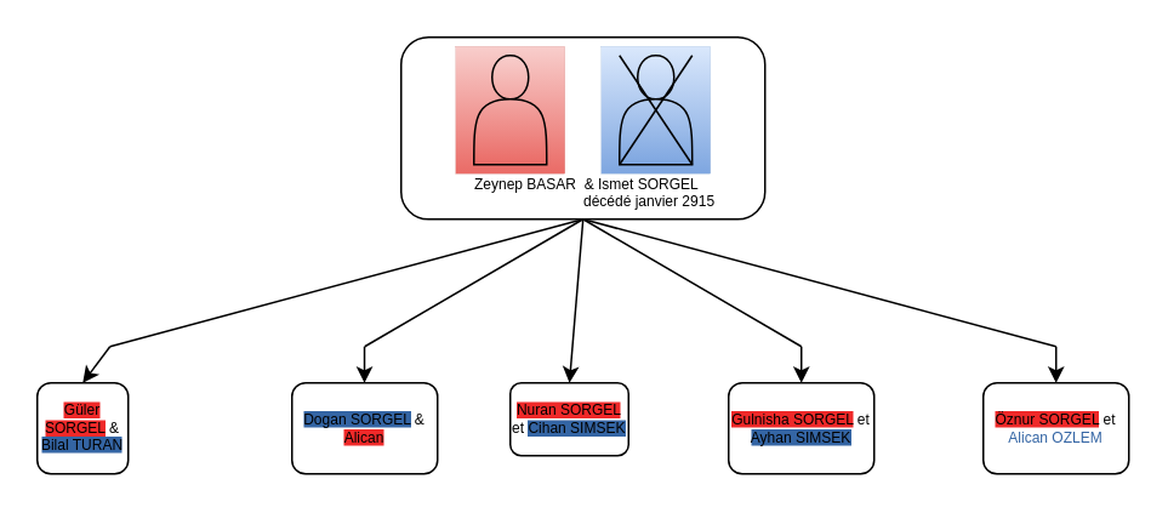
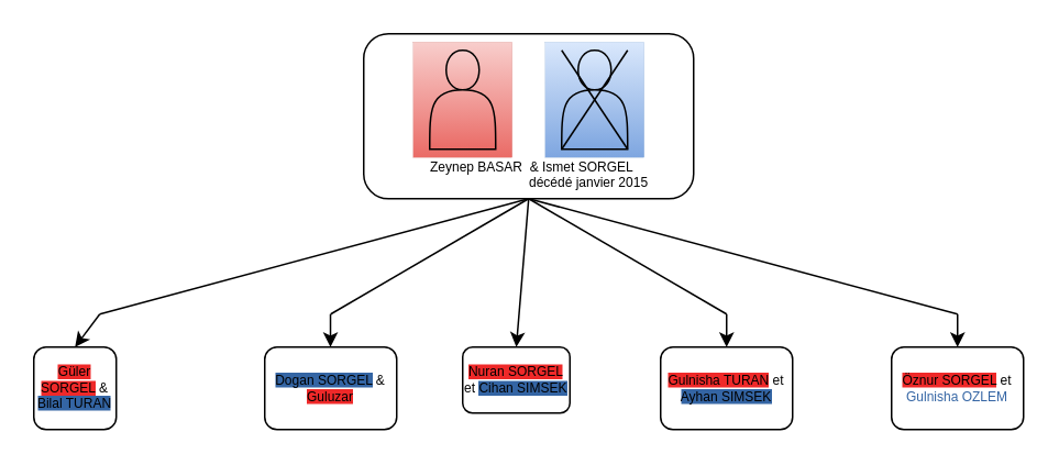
  <mxCell id="0" />
  <mxCell id="1" parent="0" />
- <mxCell id="2" value="&lt;div&gt;&lt;br&gt;&lt;/div&gt;&lt;div&gt;&lt;br&gt;&lt;/div&gt;&lt;div&gt;&lt;br&gt;&lt;/div&gt;&lt;div&gt;&lt;br&gt;&lt;/div&gt;&lt;div&gt;&lt;br&gt;&lt;/div&gt;&lt;div style=&quot;font-size: 8px;&quot;&gt;&amp;nbsp; Zeynep BASAR&amp;nbsp; &amp;amp; Ismet SORGEL&lt;br&gt;&amp;nbsp;&amp;nbsp;&amp;nbsp;&amp;nbsp;&amp;nbsp;&amp;nbsp;&amp;nbsp;&amp;nbsp;&amp;nbsp;&amp;nbsp;&amp;nbsp;&amp;nbsp;&amp;nbsp;&amp;nbsp;&amp;nbsp;&amp;nbsp;&amp;nbsp;&amp;nbsp;&amp;nbsp;&amp;nbsp;&amp;nbsp;&amp;nbsp;&amp;nbsp;&amp;nbsp;&amp;nbsp;&amp;nbsp;&amp;nbsp;&amp;nbsp;&amp;nbsp;&amp;nbsp;&amp;nbsp;&amp;nbsp; décédé janvier 2915&lt;br&gt;&lt;/div&gt;" style="rounded=1;whiteSpace=wrap;html=1;fontSize=12;glass=0;strokeWidth=1;shadow=0;" parent="1" vertex="1"><mxGeometry x="220" y="20" width="200" height="100" as="geometry" /></mxCell>
+ <mxCell id="2" value="&lt;div&gt;&lt;br&gt;&lt;/div&gt;&lt;div&gt;&lt;br&gt;&lt;/div&gt;&lt;div&gt;&lt;br&gt;&lt;/div&gt;&lt;div&gt;&lt;br&gt;&lt;/div&gt;&lt;div&gt;&lt;br&gt;&lt;/div&gt;&lt;div style=&quot;font-size: 8px;&quot;&gt;&amp;nbsp; Zeynep BASAR&amp;nbsp; &amp;amp; Ismet SORGEL&lt;br&gt;&amp;nbsp;&amp;nbsp;&amp;nbsp;&amp;nbsp;&amp;nbsp;&amp;nbsp;&amp;nbsp;&amp;nbsp;&amp;nbsp;&amp;nbsp;&amp;nbsp;&amp;nbsp;&amp;nbsp;&amp;nbsp;&amp;nbsp;&amp;nbsp;&amp;nbsp;&amp;nbsp;&amp;nbsp;&amp;nbsp;&amp;nbsp;&amp;nbsp;&amp;nbsp;&amp;nbsp;&amp;nbsp;&amp;nbsp;&amp;nbsp;&amp;nbsp;&amp;nbsp;&amp;nbsp;&amp;nbsp;&amp;nbsp; décédé janvier 2015&lt;br&gt;&lt;/div&gt;" style="rounded=1;whiteSpace=wrap;html=1;fontSize=12;glass=0;strokeWidth=1;shadow=0;" parent="1" vertex="1"><mxGeometry x="220" y="20" width="200" height="100" as="geometry" /></mxCell>
  <mxCell id="3" value="" style="endArrow=classic;html=1;rounded=0;entryX=0.5;entryY=0;entryDx=0;entryDy=0;" parent="1" target="9" edge="1"><mxGeometry width="50" height="50" relative="1" as="geometry"><mxPoint x="320" y="120" as="sourcePoint" /><mxPoint x="320" y="190" as="targetPoint" /></mxGeometry></mxCell>
  <mxCell id="4" value="&lt;span style=&quot;background-color: rgb(239, 41, 41);&quot;&gt;Güler SORGEL&lt;/span&gt; &amp;amp; &lt;span style=&quot;background-color: rgb(52, 101, 164);&quot;&gt;Bilal TURAN&lt;/span&gt;" style="rounded=1;whiteSpace=wrap;html=1;fontSize=8;glass=0;strokeWidth=1;shadow=0;" parent="1" vertex="1"><mxGeometry x="20" y="210" width="50" height="50" as="geometry" /></mxCell>
  <mxCell id="5" value="" style="endArrow=none;html=1;rounded=0;entryX=0.5;entryY=1;entryDx=0;entryDy=0;" parent="1" target="2" edge="1"><mxGeometry width="50" height="50" relative="1" as="geometry"><mxPoint x="60" y="190" as="sourcePoint" /><mxPoint x="340" y="250" as="targetPoint" /></mxGeometry></mxCell>
  <mxCell id="6" value="" style="endArrow=classic;html=1;rounded=0;entryX=0.5;entryY=0;entryDx=0;entryDy=0;" parent="1" target="4" edge="1"><mxGeometry width="50" height="50" relative="1" as="geometry"><mxPoint x="60" y="190" as="sourcePoint" /><mxPoint x="340" y="250" as="targetPoint" /></mxGeometry></mxCell>
- <mxCell id="7" value="&lt;span style=&quot;background-color: rgb(52, 101, 164);&quot;&gt;Dogan SORGEL&lt;/span&gt; &amp;amp; &lt;span style=&quot;background-color: rgb(239, 41, 41);&quot;&gt;Alican&lt;/span&gt;" style="rounded=1;whiteSpace=wrap;html=1;fontSize=8;glass=0;strokeWidth=1;shadow=0;" parent="1" vertex="1"><mxGeometry x="160" y="210" width="80" height="50" as="geometry" /></mxCell>
+ <mxCell id="7" value="&lt;span style=&quot;background-color: rgb(52, 101, 164);&quot;&gt;Dogan SORGEL&lt;/span&gt; &amp;amp; &lt;span style=&quot;background-color: rgb(239, 41, 41);&quot;&gt;Guluzar&lt;/span&gt;" style="rounded=1;whiteSpace=wrap;html=1;fontSize=8;glass=0;strokeWidth=1;shadow=0;" parent="1" vertex="1"><mxGeometry x="160" y="210" width="80" height="50" as="geometry" /></mxCell>
  <mxCell id="8" value="" style="endArrow=none;html=1;rounded=0;" parent="1" edge="1"><mxGeometry width="50" height="50" relative="1" as="geometry"><mxPoint x="200" y="190" as="sourcePoint" /><mxPoint x="320" y="120" as="targetPoint" /></mxGeometry></mxCell>
  <mxCell id="9" value="&lt;span style=&quot;background-color: rgb(239, 41, 41);&quot;&gt;Nuran SORGEL&lt;/span&gt; et &lt;span style=&quot;background-color: rgb(52, 101, 164);&quot;&gt;Cihan SIMSEK&lt;/span&gt;" style="rounded=1;whiteSpace=wrap;html=1;fontSize=8;glass=0;strokeWidth=1;shadow=0;" parent="1" vertex="1"><mxGeometry x="280" y="210" width="65" height="40" as="geometry" /></mxCell>
  <mxCell id="10" value="" style="endArrow=classic;html=1;rounded=0;entryX=0.5;entryY=0;entryDx=0;entryDy=0;" parent="1" edge="1"><mxGeometry width="50" height="50" relative="1" as="geometry"><mxPoint x="199.85" y="190" as="sourcePoint" /><mxPoint x="199.85" y="210" as="targetPoint" /></mxGeometry></mxCell>
  <mxCell id="11" value="" style="endArrow=classic;html=1;rounded=0;entryX=0.5;entryY=0;entryDx=0;entryDy=0;" parent="1" edge="1"><mxGeometry width="50" height="50" relative="1" as="geometry"><mxPoint x="440" y="190" as="sourcePoint" /><mxPoint x="440" y="210" as="targetPoint" /></mxGeometry></mxCell>
  <mxCell id="12" value="" style="endArrow=classic;html=1;rounded=0;entryX=0.5;entryY=0;entryDx=0;entryDy=0;" parent="1" edge="1"><mxGeometry width="50" height="50" relative="1" as="geometry"><mxPoint x="580" y="190" as="sourcePoint" /><mxPoint x="580" y="210" as="targetPoint" /></mxGeometry></mxCell>
- <mxCell id="13" value="&lt;span style=&quot;background-color: rgb(239, 41, 41);&quot;&gt;Gulnisha SORGEL&lt;/span&gt; et &lt;span style=&quot;background-color: rgb(52, 101, 164);&quot;&gt;Ayhan SIMSEK&lt;/span&gt;" style="rounded=1;whiteSpace=wrap;html=1;fontSize=8;glass=0;strokeWidth=1;shadow=0;" parent="1" vertex="1"><mxGeometry x="400" y="210" width="80" height="50" as="geometry" /></mxCell>
- <mxCell id="14" value="&lt;span style=&quot;background-color: rgb(239, 41, 41);&quot;&gt;Öznur SORGEL&lt;/span&gt; et &lt;font color=&quot;#3465a4&quot;&gt;Alican OZLEM&lt;/font&gt;" style="rounded=1;whiteSpace=wrap;html=1;fontSize=8;glass=0;strokeWidth=1;shadow=0;" parent="1" vertex="1"><mxGeometry x="540" y="210" width="80" height="50" as="geometry" /></mxCell>
+ <mxCell id="13" value="&lt;span style=&quot;background-color: rgb(239, 41, 41);&quot;&gt;Gulnisha TURAN&lt;/span&gt; et &lt;span style=&quot;background-color: rgb(52, 101, 164);&quot;&gt;Ayhan SIMSEK&lt;/span&gt;" style="rounded=1;whiteSpace=wrap;html=1;fontSize=8;glass=0;strokeWidth=1;shadow=0;" parent="1" vertex="1"><mxGeometry x="400" y="210" width="80" height="50" as="geometry" /></mxCell>
+ <mxCell id="14" value="&lt;span style=&quot;background-color: rgb(239, 41, 41);&quot;&gt;Öznur SORGEL&lt;/span&gt; et &lt;font color=&quot;#3465a4&quot;&gt;Gulnisha OZLEM&lt;/font&gt;" style="rounded=1;whiteSpace=wrap;html=1;fontSize=8;glass=0;strokeWidth=1;shadow=0;" parent="1" vertex="1"><mxGeometry x="540" y="210" width="80" height="50" as="geometry" /></mxCell>
  <mxCell id="15" value="" style="endArrow=none;html=1;rounded=0;" parent="1" edge="1"><mxGeometry width="50" height="50" relative="1" as="geometry"><mxPoint x="440" y="190" as="sourcePoint" /><mxPoint x="320" y="120" as="targetPoint" /></mxGeometry></mxCell>
  <mxCell id="16" value="" style="endArrow=none;html=1;rounded=0;" parent="1" edge="1"><mxGeometry width="50" height="50" relative="1" as="geometry"><mxPoint x="580" y="190" as="sourcePoint" /><mxPoint x="320" y="120" as="targetPoint" /></mxGeometry></mxCell>
  <mxCell id="17" value="" style="rounded=0;whiteSpace=wrap;html=1;strokeWidth=0;fillColor=#f8cecc;gradientColor=#ea6b66;strokeColor=#b85450;" vertex="1" parent="1"><mxGeometry x="250" y="25" width="60" height="70" as="geometry" /></mxCell>
  <mxCell id="18" value="" style="shape=actor;whiteSpace=wrap;html=1;fillColor=#f8cecc;gradientColor=#ea6b66;strokeColor=#000000;" parent="1" vertex="1"><mxGeometry x="260" y="30" width="40" height="60" as="geometry" /></mxCell>
  <mxCell id="19" value="" style="rounded=0;whiteSpace=wrap;html=1;strokeWidth=0;fillColor=#dae8fc;gradientColor=#7ea6e0;strokeColor=#6c8ebf;" vertex="1" parent="1"><mxGeometry x="330" y="25" width="60" height="70" as="geometry" /></mxCell>
  <mxCell id="20" value="" style="shape=actor;whiteSpace=wrap;html=1;fillColor=#dae8fc;gradientColor=#7ea6e0;strokeColor=#000000;" parent="1" vertex="1"><mxGeometry x="340" y="30" width="40" height="60" as="geometry" /></mxCell>
  <mxCell id="21" value="" style="endArrow=none;html=1;rounded=0;" parent="1" edge="1"><mxGeometry width="50" height="50" relative="1" as="geometry"><mxPoint x="380" y="30" as="sourcePoint" /><mxPoint x="340" y="90" as="targetPoint" /></mxGeometry></mxCell>
  <mxCell id="22" value="" style="endArrow=none;html=1;rounded=0;" parent="1" edge="1"><mxGeometry width="50" height="50" relative="1" as="geometry"><mxPoint x="340" y="30" as="sourcePoint" /><mxPoint x="380" y="90" as="targetPoint" /></mxGeometry></mxCell>
